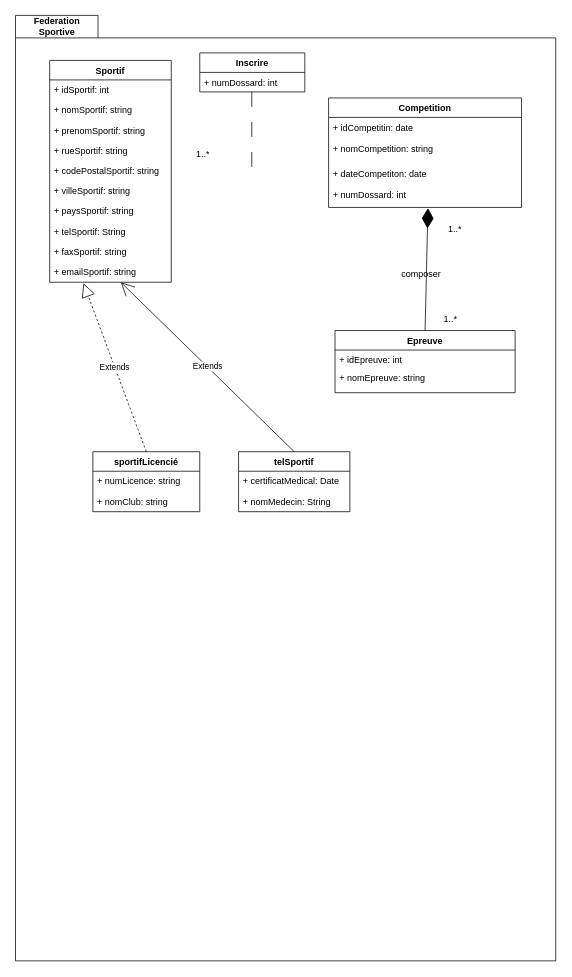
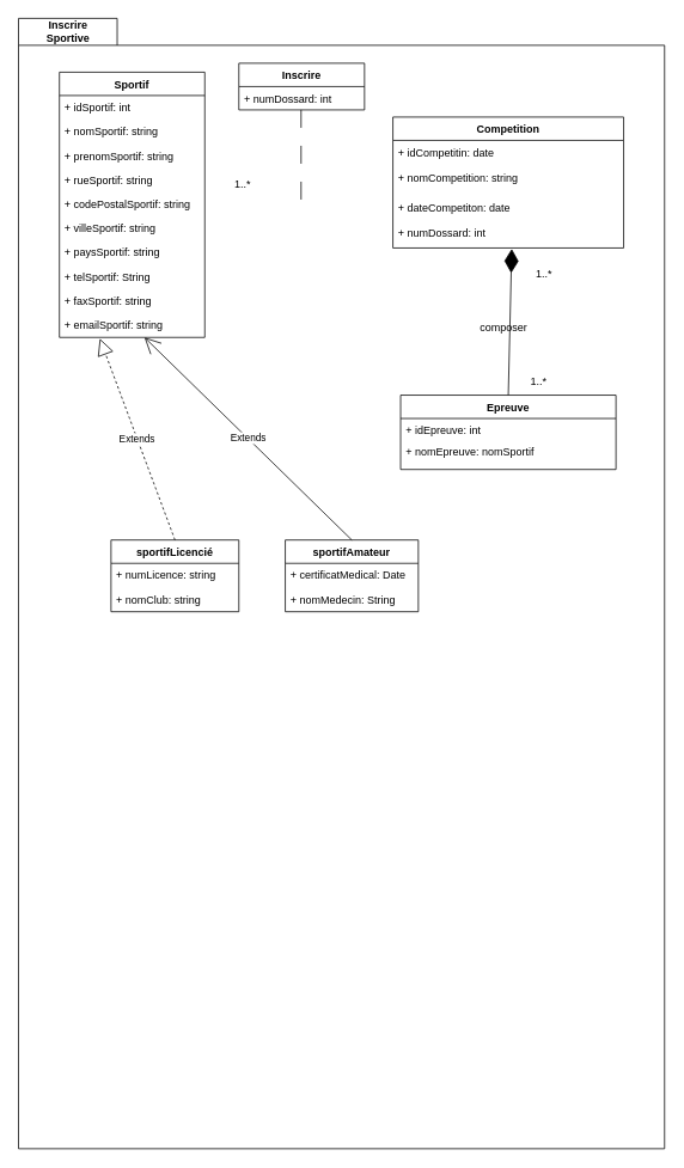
  <mxCell id="0" />
  <mxCell id="1" parent="0" />
- <mxCell id="2" value="Federation&lt;br&gt;Sportive" style="shape=folder;fontStyle=1;tabWidth=110;tabHeight=30;tabPosition=left;html=1;boundedLbl=1;labelInHeader=1;container=1;collapsible=0;" vertex="1" parent="1"><mxGeometry x="20" y="20" width="720" height="1260" as="geometry" /></mxCell>
+ <mxCell id="2" value="Inscrire&lt;br&gt;Sportive" style="shape=folder;fontStyle=1;tabWidth=110;tabHeight=30;tabPosition=left;html=1;boundedLbl=1;labelInHeader=1;container=1;collapsible=0;" vertex="1" parent="1"><mxGeometry x="20" y="20" width="720" height="1260" as="geometry" /></mxCell>
  <mxCell id="3" value="" style="html=1;strokeColor=none;resizeWidth=1;resizeHeight=1;fillColor=none;part=1;connectable=0;allowArrows=0;deletable=0;" vertex="1" parent="2"><mxGeometry width="720" height="1230" relative="1" as="geometry"><mxPoint y="30" as="offset" /></mxGeometry></mxCell>
  <mxCell id="4" value="Competition" style="swimlane;fontStyle=1;childLayout=stackLayout;horizontal=1;startSize=26;fillColor=none;horizontalStack=0;resizeParent=1;resizeParentMax=0;resizeLast=0;collapsible=1;marginBottom=0;" parent="2" vertex="1"><mxGeometry x="417.259" y="110.003" width="257.14" height="145.96" as="geometry" /></mxCell>
  <mxCell id="5" value="+ idCompetitin: date" style="text;strokeColor=none;fillColor=none;align=left;verticalAlign=top;spacingLeft=4;spacingRight=4;overflow=hidden;rotatable=0;points=[[0,0.5],[1,0.5]];portConstraint=eastwest;" parent="4" vertex="1"><mxGeometry y="26" width="257.14" height="28.84" as="geometry" /></mxCell>
  <mxCell id="6" value="+ nomCompetition: string" style="text;strokeColor=none;fillColor=none;align=left;verticalAlign=top;spacingLeft=4;spacingRight=4;overflow=hidden;rotatable=0;points=[[0,0.5],[1,0.5]];portConstraint=eastwest;" parent="4" vertex="1"><mxGeometry y="54.84" width="257.14" height="32.52" as="geometry" /></mxCell>
  <mxCell id="7" value="+ dateCompetiton: date" style="text;strokeColor=none;fillColor=none;align=left;verticalAlign=top;spacingLeft=4;spacingRight=4;overflow=hidden;rotatable=0;points=[[0,0.5],[1,0.5]];portConstraint=eastwest;" parent="4" vertex="1"><mxGeometry y="87.36" width="257.14" height="27.88" as="geometry" /></mxCell>
  <mxCell id="8" value="+ numDossard: int" style="text;strokeColor=none;fillColor=none;align=left;verticalAlign=top;spacingLeft=4;spacingRight=4;overflow=hidden;rotatable=0;points=[[0,0.5],[1,0.5]];portConstraint=eastwest;" vertex="1" parent="4"><mxGeometry y="115.24" width="257.14" height="30.72" as="geometry" /></mxCell>
  <mxCell id="9" value="Epreuve" style="swimlane;fontStyle=1;childLayout=stackLayout;horizontal=1;startSize=26;fillColor=none;horizontalStack=0;resizeParent=1;resizeParentMax=0;resizeLast=0;collapsible=1;marginBottom=0;" parent="2" vertex="1"><mxGeometry x="425.83" y="420" width="240" height="82.84" as="geometry" /></mxCell>
  <mxCell id="10" value="+ idEpreuve: int" style="text;strokeColor=none;fillColor=none;align=left;verticalAlign=top;spacingLeft=4;spacingRight=4;overflow=hidden;rotatable=0;points=[[0,0.5],[1,0.5]];portConstraint=eastwest;" parent="9" vertex="1"><mxGeometry y="26" width="240" height="24" as="geometry" /></mxCell>
- <mxCell id="11" value="+ nomEpreuve: string" style="text;strokeColor=none;fillColor=none;align=left;verticalAlign=top;spacingLeft=4;spacingRight=4;overflow=hidden;rotatable=0;points=[[0,0.5],[1,0.5]];portConstraint=eastwest;" parent="9" vertex="1"><mxGeometry y="50" width="240" height="32.84" as="geometry" /></mxCell>
+ <mxCell id="11" value="+ nomEpreuve: nomSportif" style="text;strokeColor=none;fillColor=none;align=left;verticalAlign=top;spacingLeft=4;spacingRight=4;overflow=hidden;rotatable=0;points=[[0,0.5],[1,0.5]];portConstraint=eastwest;" parent="9" vertex="1"><mxGeometry y="50" width="240" height="32.84" as="geometry" /></mxCell>
  <mxCell id="12" value="Sportif" style="swimlane;fontStyle=1;childLayout=stackLayout;horizontal=1;startSize=26;fillColor=none;horizontalStack=0;resizeParent=1;resizeParentMax=0;resizeLast=0;collapsible=1;marginBottom=0;" parent="2" vertex="1"><mxGeometry x="45.6" y="60" width="162" height="295.63" as="geometry" /></mxCell>
  <mxCell id="13" value="+ idSportif: int" style="text;strokeColor=none;fillColor=none;align=left;verticalAlign=top;spacingLeft=4;spacingRight=4;overflow=hidden;rotatable=0;points=[[0,0.5],[1,0.5]];portConstraint=eastwest;" parent="12" vertex="1"><mxGeometry y="26" width="162" height="26.963" as="geometry" /></mxCell>
  <mxCell id="14" value="+ nomSportif: string" style="text;strokeColor=none;fillColor=none;align=left;verticalAlign=top;spacingLeft=4;spacingRight=4;overflow=hidden;rotatable=0;points=[[0,0.5],[1,0.5]];portConstraint=eastwest;" parent="12" vertex="1"><mxGeometry y="52.963" width="162" height="26.963" as="geometry" /></mxCell>
  <mxCell id="15" value="+ prenomSportif: string" style="text;strokeColor=none;fillColor=none;align=left;verticalAlign=top;spacingLeft=4;spacingRight=4;overflow=hidden;rotatable=0;points=[[0,0.5],[1,0.5]];portConstraint=eastwest;" parent="12" vertex="1"><mxGeometry y="79.926" width="162" height="26.963" as="geometry" /></mxCell>
  <mxCell id="16" value="+ rueSportif: string" style="text;strokeColor=none;fillColor=none;align=left;verticalAlign=top;spacingLeft=4;spacingRight=4;overflow=hidden;rotatable=0;points=[[0,0.5],[1,0.5]];portConstraint=eastwest;" vertex="1" parent="12"><mxGeometry y="106.889" width="162" height="26.963" as="geometry" /></mxCell>
  <mxCell id="17" value="+ codePostalSportif: string" style="text;strokeColor=none;fillColor=none;align=left;verticalAlign=top;spacingLeft=4;spacingRight=4;overflow=hidden;rotatable=0;points=[[0,0.5],[1,0.5]];portConstraint=eastwest;" vertex="1" parent="12"><mxGeometry y="133.852" width="162" height="26.963" as="geometry" /></mxCell>
  <mxCell id="18" value="+ villeSportif: string" style="text;strokeColor=none;fillColor=none;align=left;verticalAlign=top;spacingLeft=4;spacingRight=4;overflow=hidden;rotatable=0;points=[[0,0.5],[1,0.5]];portConstraint=eastwest;" vertex="1" parent="12"><mxGeometry y="160.815" width="162" height="26.963" as="geometry" /></mxCell>
  <mxCell id="19" value="+ paysSportif: string" style="text;strokeColor=none;fillColor=none;align=left;verticalAlign=top;spacingLeft=4;spacingRight=4;overflow=hidden;rotatable=0;points=[[0,0.5],[1,0.5]];portConstraint=eastwest;" vertex="1" parent="12"><mxGeometry y="187.778" width="162" height="26.963" as="geometry" /></mxCell>
  <mxCell id="20" value="+ telSportif: String" style="text;strokeColor=none;fillColor=none;align=left;verticalAlign=top;spacingLeft=4;spacingRight=4;overflow=hidden;rotatable=0;points=[[0,0.5],[1,0.5]];portConstraint=eastwest;" parent="12" vertex="1"><mxGeometry y="214.741" width="162" height="26.963" as="geometry" /></mxCell>
  <mxCell id="21" value="+ faxSportif: string" style="text;strokeColor=none;fillColor=none;align=left;verticalAlign=top;spacingLeft=4;spacingRight=4;overflow=hidden;rotatable=0;points=[[0,0.5],[1,0.5]];portConstraint=eastwest;" parent="12" vertex="1"><mxGeometry y="241.704" width="162" height="26.963" as="geometry" /></mxCell>
  <mxCell id="22" value="+ emailSportif: string" style="text;strokeColor=none;fillColor=none;align=left;verticalAlign=top;spacingLeft=4;spacingRight=4;overflow=hidden;rotatable=0;points=[[0,0.5],[1,0.5]];portConstraint=eastwest;" parent="12" vertex="1"><mxGeometry y="268.667" width="162" height="26.963" as="geometry" /></mxCell>
  <mxCell id="23" value="sportifLicencié" style="swimlane;fontStyle=1;childLayout=stackLayout;horizontal=1;startSize=26;fillColor=none;horizontalStack=0;resizeParent=1;resizeParentMax=0;resizeLast=0;collapsible=1;marginBottom=0;" parent="2" vertex="1"><mxGeometry x="103.13" y="581.481" width="142.47" height="79.926" as="geometry" /></mxCell>
  <mxCell id="24" value="+ numLicence: string" style="text;strokeColor=none;fillColor=none;align=left;verticalAlign=top;spacingLeft=4;spacingRight=4;overflow=hidden;rotatable=0;points=[[0,0.5],[1,0.5]];portConstraint=eastwest;" parent="23" vertex="1"><mxGeometry y="26" width="142.47" height="26.963" as="geometry" /></mxCell>
  <mxCell id="25" value="+ nomClub: string" style="text;strokeColor=none;fillColor=none;align=left;verticalAlign=top;spacingLeft=4;spacingRight=4;overflow=hidden;rotatable=0;points=[[0,0.5],[1,0.5]];portConstraint=eastwest;" parent="23" vertex="1"><mxGeometry y="52.963" width="142.47" height="26.963" as="geometry" /></mxCell>
  <mxCell id="26" value="Extends" style="endArrow=block;endSize=16;endFill=0;html=1;rounded=0;exitX=0.5;exitY=0;exitDx=0;exitDy=0;entryX=0.278;entryY=1.051;entryDx=0;entryDy=0;entryPerimeter=0;dashed=1;" parent="2" source="23" target="22" edge="1"><mxGeometry width="160" relative="1" as="geometry"><mxPoint x="353.915" y="1089.63" as="sourcePoint" /><mxPoint x="216.318" y="315.693" as="targetPoint" /></mxGeometry></mxCell>
- <mxCell id="27" value="telSportif" style="swimlane;fontStyle=1;childLayout=stackLayout;horizontal=1;startSize=26;fillColor=none;horizontalStack=0;resizeParent=1;resizeParentMax=0;resizeLast=0;collapsible=1;marginBottom=0;" parent="2" vertex="1"><mxGeometry x="297.29" y="581.481" width="148.31" height="79.926" as="geometry" /></mxCell>
+ <mxCell id="27" value="sportifAmateur" style="swimlane;fontStyle=1;childLayout=stackLayout;horizontal=1;startSize=26;fillColor=none;horizontalStack=0;resizeParent=1;resizeParentMax=0;resizeLast=0;collapsible=1;marginBottom=0;" parent="2" vertex="1"><mxGeometry x="297.29" y="581.481" width="148.31" height="79.926" as="geometry" /></mxCell>
  <mxCell id="28" value="+ certificatMedical: Date " style="text;strokeColor=none;fillColor=none;align=left;verticalAlign=top;spacingLeft=4;spacingRight=4;overflow=hidden;rotatable=0;points=[[0,0.5],[1,0.5]];portConstraint=eastwest;" parent="27" vertex="1"><mxGeometry y="26" width="148.31" height="26.963" as="geometry" /></mxCell>
  <mxCell id="29" value="+ nomMedecin: String" style="text;strokeColor=none;fillColor=none;align=left;verticalAlign=top;spacingLeft=4;spacingRight=4;overflow=hidden;rotatable=0;points=[[0,0.5],[1,0.5]];portConstraint=eastwest;" vertex="1" parent="27"><mxGeometry y="52.963" width="148.31" height="26.963" as="geometry" /></mxCell>
  <mxCell id="30" value="Extends" style="endArrow=open;endSize=16;endFill=0;html=1;rounded=0;exitX=0.5;exitY=0;exitDx=0;exitDy=0;" parent="2" source="27" target="22" edge="1"><mxGeometry width="160" relative="1" as="geometry"><mxPoint x="447.271" y="905.017" as="sourcePoint" /><mxPoint x="291.972" y="316.745" as="targetPoint" /></mxGeometry></mxCell>
  <mxCell id="31" value="Inscrire" style="swimlane;fontStyle=1;childLayout=stackLayout;horizontal=1;startSize=26;fillColor=none;horizontalStack=0;resizeParent=1;resizeParentMax=0;resizeLast=0;collapsible=1;marginBottom=0;" vertex="1" parent="2"><mxGeometry x="245.6" y="50" width="140" height="52" as="geometry" /></mxCell>
  <mxCell id="32" value="+ numDossard: int" style="text;strokeColor=none;fillColor=none;align=left;verticalAlign=top;spacingLeft=4;spacingRight=4;overflow=hidden;rotatable=0;points=[[0,0.5],[1,0.5]];portConstraint=eastwest;" vertex="1" parent="31"><mxGeometry y="26" width="140" height="26" as="geometry" /></mxCell>
  <mxCell id="33" value="" style="line;strokeWidth=1;direction=south;html=1;dashed=1;dashPattern=20 20;" vertex="1" parent="2"><mxGeometry x="309.93" y="102" width="10" height="100" as="geometry" /></mxCell>
  <mxCell id="34" value="" style="endArrow=diamondThin;endFill=1;endSize=24;html=1;rounded=0;entryX=0.515;entryY=1.034;entryDx=0;entryDy=0;exitX=0.5;exitY=0;exitDx=0;exitDy=0;entryPerimeter=0;" edge="1" parent="2" source="9" target="8"><mxGeometry width="160" relative="1" as="geometry"><mxPoint x="246.6" y="-100" as="sourcePoint" /><mxPoint x="405.6" y="-100" as="targetPoint" /></mxGeometry></mxCell>
  <mxCell id="35" value="composer" style="text;html=1;strokeColor=none;fillColor=none;align=center;verticalAlign=middle;whiteSpace=wrap;rounded=0;" vertex="1" parent="2"><mxGeometry x="510.6" y="330" width="60" height="30" as="geometry" /></mxCell>
  <mxCell id="36" value="1..*" style="text;html=1;strokeColor=none;fillColor=none;align=center;verticalAlign=middle;whiteSpace=wrap;rounded=0;" vertex="1" parent="2"><mxGeometry x="555.6" y="270" width="60" height="30" as="geometry" /></mxCell>
  <mxCell id="37" value="1..*" style="text;html=1;strokeColor=none;fillColor=none;align=center;verticalAlign=middle;whiteSpace=wrap;rounded=0;" vertex="1" parent="2"><mxGeometry x="550" y="390" width="60" height="30" as="geometry" /></mxCell>
  <mxCell id="38" value="1..*" style="text;html=1;strokeColor=none;fillColor=none;align=center;verticalAlign=middle;whiteSpace=wrap;rounded=0;" vertex="1" parent="2"><mxGeometry x="220" y="170" width="60" height="30" as="geometry" /></mxCell>
